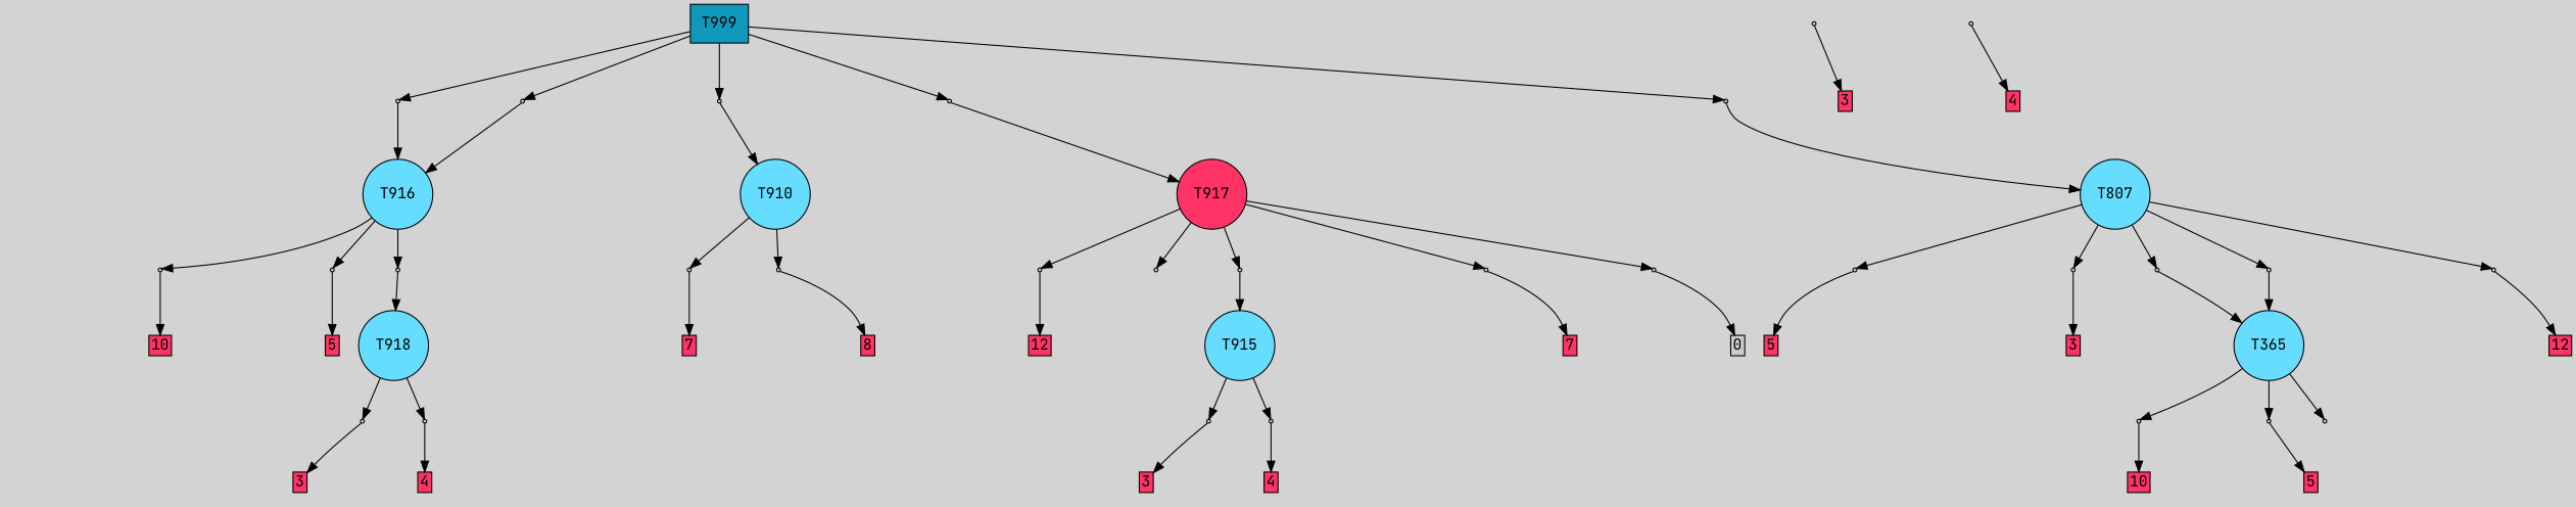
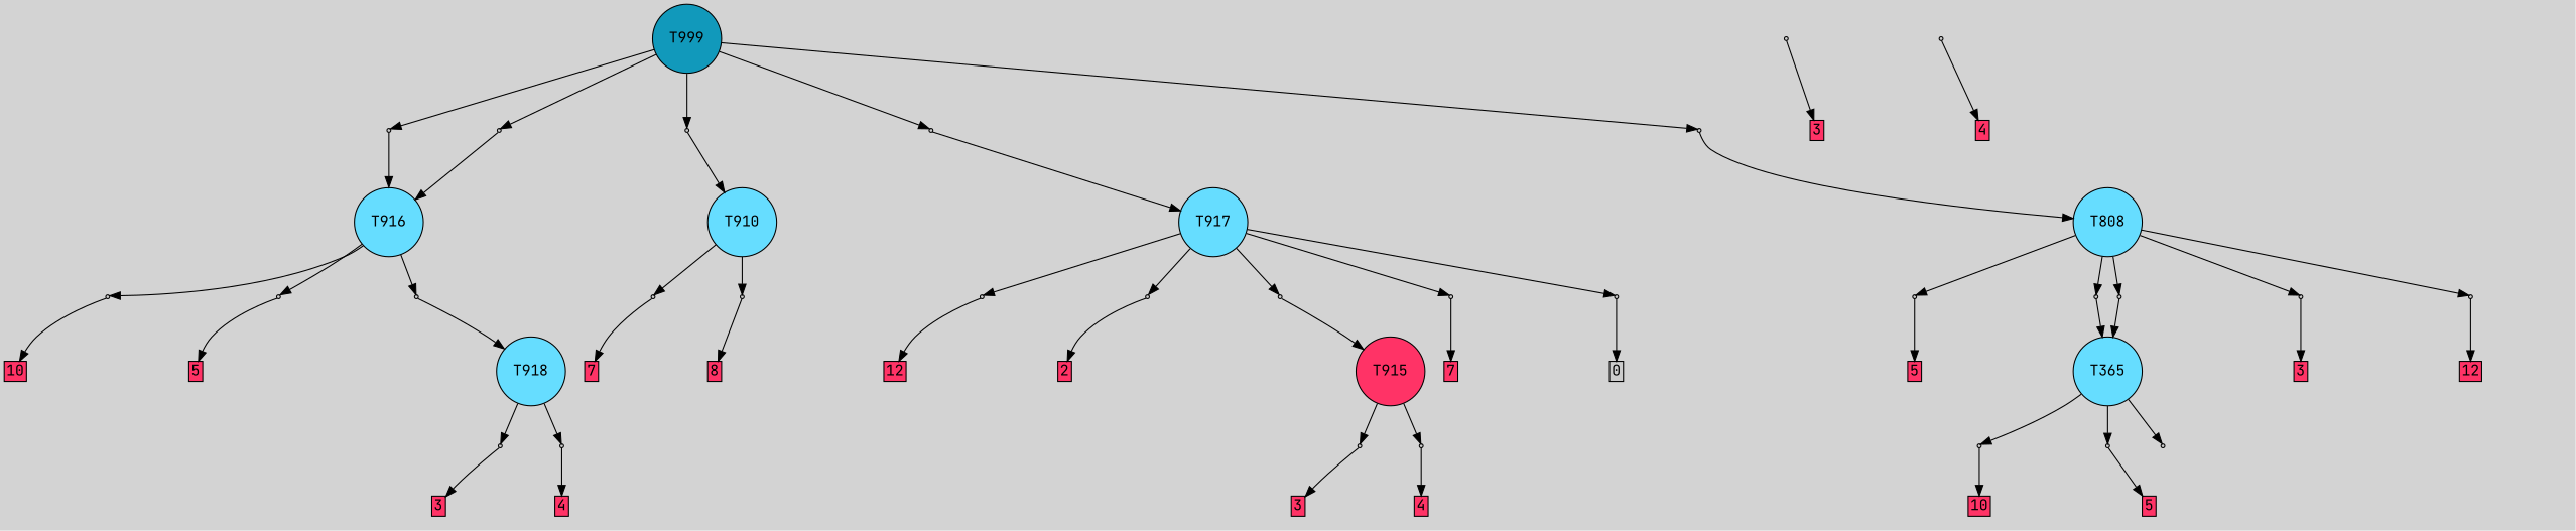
  digraph {
    bgcolor=lightgray
    fontname="JetBrains Mono"
    node [fillcolor="#cccccc" fontname="JetBrains Mono" shape=box style=filled]
    edge [fontname="JetBrains Mono"]
-   T999 [fillcolor="#1199bb"]
+   T999 [fillcolor="#1199bb" shape=circle]
    P17637 [shape=point]
    P17638 [shape=point]
    P17639 [shape=point]
    P17640 [shape=point]
    P17641 [shape=point]
    P17613 [shape=point]
    I17613 [style=invis fillcolor=""]
    n9 [fillcolor="#ff3366" height=0 label=3 margin=0.03 width=0]
    P17614 [shape=point]
    n11 [label="1|0&2|5#2|1&#92;n" style=invis fillcolor=""]
    n12 [fillcolor="#ff3366" height=0 label=4 margin=0.03 width=0]
    T365 [fillcolor="#66ddff" shape=circle]
    P17615 [shape=point]
    P17616 [shape=point]
    P17617 [shape=point]
    n17 [label="11|0&0|0#2|3&#92;n" style=invis fillcolor=""]
    n18 [label="10|0&2|6#1|6&#92;n" style=invis fillcolor=""]
    n19 [fillcolor="#ff3366" height=0 label=10 margin=0.03 width=0]
    n20 [label="4|7&0|7#2|7&#92;n7|0&0|7#2|1&#92;n" style=invis fillcolor=""]
    n21 [fillcolor="#ff3366" height=0 label=5 margin=0.03 width=0]
-   T807 [fillcolor="#66ddff" shape=circle]
+   T807 [fillcolor="#66ddff" shape=circle label=T808]
    P17618 [shape=point]
    P17619 [shape=point]
    P17620 [shape=point]
    P17621 [shape=point]
    P17622 [shape=point]
    n28 [label="2|0&2|6#2|6&#92;n" style=invis fillcolor=""]
    n29 [label="9|0&2|2#0|7&#92;n5|0&0|0#0|2&#92;n" style=invis fillcolor=""]
    n30 [fillcolor="#ff3366" height=0 label=5 margin=0.03 width=0]
    n31 [label="7|7&0|2#2|6&#92;n3|0&0|7#2|4&#92;n" style=invis fillcolor=""]
    n32 [fillcolor="#ff3366" height=0 label=3 margin=0.03 width=0]
    I17621 [style=invis fillcolor=""]
    n34 [fillcolor="#ff3366" height=0 label=12 margin=0.03 width=0]
    n35 [label="2|0&2|6#2|2&#92;n" style=invis fillcolor=""]
-   T915 [fillcolor="#66ddff" shape=circle]
+   T915 [fillcolor="#ff3366" shape=circle]
    P17625 [shape=point]
    P17626 [shape=point]
    n39 [label="1|0&2|5#2|1&#92;n" style=invis fillcolor=""]
    n40 [fillcolor="#ff3366" height=0 label=4 margin=0.03 width=0]
    I17626 [style=invis fillcolor=""]
    n42 [fillcolor="#ff3366" height=0 label=3 margin=0.03 width=0]
    T916 [fillcolor="#66ddff" shape=circle]
    P17628 [shape=point]
    P17630 [shape=point]
    P17631 [shape=point]
    n47 [label="10|0&2|6#1|6&#92;n" style=invis fillcolor=""]
    n48 [fillcolor="#ff3366" height=0 label=10 margin=0.03 width=0]
    n49 [label="4|7&0|7#2|7&#92;n7|0&0|7#2|1&#92;n" style=invis fillcolor=""]
    n50 [fillcolor="#ff3366" height=0 label=5 margin=0.03 width=0]
    T918 [fillcolor="#66ddff" shape=circle]
    n52 [label="11|0&0|0#2|3&#92;n" style=invis fillcolor=""]
-   T917 [fillcolor="#ff3366" shape=circle]
+   T917 [fillcolor="#66ddff" shape=circle]
    P17623 [shape=point]
    P17624 [shape=point]
    P17627 [shape=point]
    P17632 [shape=point]
    P17635 [shape=point]
    n59 [label="3|0&2|0#0|0&#92;n" style=invis fillcolor=""]
    n60 [fillcolor="#ff3366" height=0 label=12 margin=0.03 width=0]
    n61 [label="5|7&2|3#1|6&#92;n2|0&2|1#0|7&#92;n" style=invis fillcolor=""]
+   n62 [fillcolor="#ff3366" height=0 label=2 margin=0.03 width=0]
    n63 [label="0|3&0|3#2|2&#92;n4|0&2|3#0|3&#92;n" style=invis fillcolor=""]
    n64 [label="7|0&2|6#2|7&#92;n" style=invis fillcolor=""]
    n65 [fillcolor="#ff3366" height=0 label=7 margin=0.03 width=0]
    n66 [label="2|0&2|0#2|6&#92;n" style=invis fillcolor=""]
    n67 [height=0 label=0 margin=0.03 width=0]
    P17629 [shape=point]
    P17634 [shape=point]
    n70 [label="1|0&2|5#2|1&#92;n" style=invis fillcolor=""]
    n71 [fillcolor="#ff3366" height=0 label=4 margin=0.03 width=0]
    I17634 [style=invis fillcolor=""]
    n73 [fillcolor="#ff3366" height=0 label=3 margin=0.03 width=0]
    n74 [fillcolor="#66ddff" label=T910 shape=circle]
    P17633 [shape=point]
    P17636 [shape=point]
    n77 [label="10|0&2|0#1|0&#92;n" style=invis fillcolor=""]
    n78 [fillcolor="#ff3366" height=0 label=8 margin=0.03 width=0]
    I17636 [style=invis fillcolor=""]
    n80 [fillcolor="#ff3366" height=0 label=7 margin=0.03 width=0]
    n81 [label="2|0&2|6#2|2&#92;n" style=invis fillcolor=""]
    n82 [label="8|0&2|0#2|3&#92;n" style=invis fillcolor=""]
    n83 [label="0|7&2|6#2|1&#92;n1|0&0|7#0|4&#92;n" style=invis fillcolor=""]
    n84 [label="7|0&2|4#1|2&#92;n" style=invis fillcolor=""]
    n85 [label="10|6&2|6#1|4&#92;n0|0&0|6#2|1&#92;n" style=invis fillcolor=""]
    subgraph sub_1 {
      rank=same
      T999
    }
    T999 -> P17637
    T999 -> P17638
    T999 -> P17639
    T999 -> P17640
    T999 -> P17641
    P17637 -> T916
    P17637 -> n81 [style=invis]
    P17638 -> T916
    P17638 -> n82 [style=invis]
    P17639 -> n74
    P17639 -> n83 [style=invis]
    P17640 -> T917
    P17640 -> n84 [style=invis]
    P17641 -> T807
    P17641 -> n85 [style=invis]
    P17613 -> I17613 [style=invis]
    P17613 -> n9
    P17614 -> n11 [style=invis]
    P17614 -> n12
    T365 -> P17615
    T365 -> P17616
    T365 -> P17617
    P17615 -> n17 [style=invis]
    P17616 -> n18 [style=invis]
    P17616 -> n19
    P17617 -> n20 [style=invis]
    P17617 -> n21
    T807 -> P17618
    T807 -> P17619
    T807 -> P17620
    T807 -> P17621
    T807 -> P17622
    P17618 -> T365
    P17618 -> n28 [style=invis]
    P17619 -> n29 [style=invis]
    P17619 -> n30
    P17620 -> n31 [style=invis]
    P17620 -> n32
    P17621 -> I17621 [style=invis]
    P17621 -> n34
    P17622 -> T365
    P17622 -> n35 [style=invis]
    T915 -> P17625
    T915 -> P17626
    P17625 -> n39 [style=invis]
    P17625 -> n40
    P17626 -> I17626 [style=invis]
    P17626 -> n42
    T916 -> P17628
    T916 -> P17630
    T916 -> P17631
    P17628 -> n47 [style=invis]
    P17628 -> n48
    P17630 -> n49 [style=invis]
    P17630 -> n50
    P17631 -> T918
    P17631 -> n52 [style=invis]
    T918 -> P17629
    T918 -> P17634
    T917 -> P17623
    T917 -> P17624
    T917 -> P17627
    T917 -> P17632
    T917 -> P17635
    P17623 -> n59 [style=invis]
    P17623 -> n60
    P17624 -> n61 [style=invis]
+   P17624 -> n62
    P17627 -> T915
    P17627 -> n63 [style=invis]
    P17632 -> n64 [style=invis]
    P17632 -> n65
    P17635 -> n66 [style=invis]
    P17635 -> n67
    P17629 -> n70 [style=invis]
    P17629 -> n71
    P17634 -> I17634 [style=invis]
    P17634 -> n73
    n74 -> P17633
    n74 -> P17636
    P17633 -> n77 [style=invis]
    P17633 -> n78
    P17636 -> I17636 [style=invis]
    P17636 -> n80
  }
